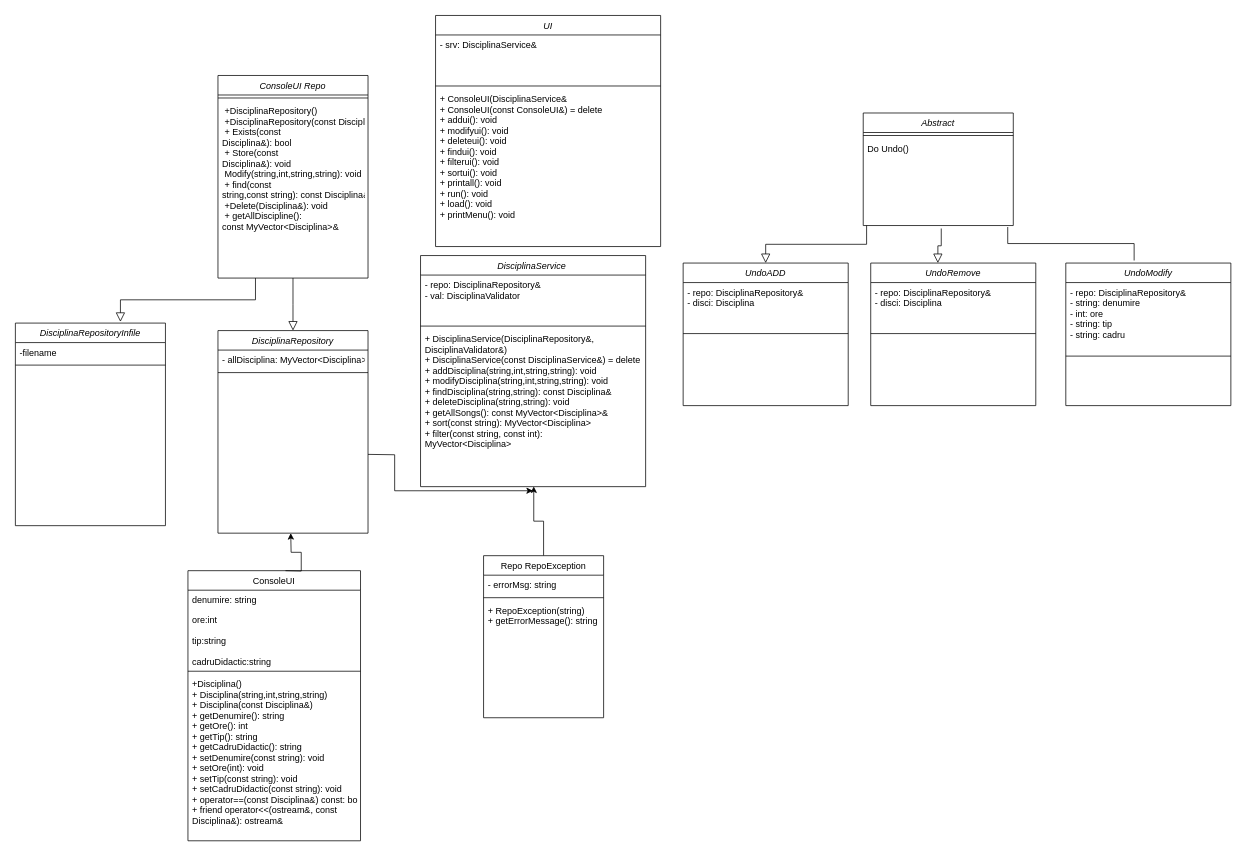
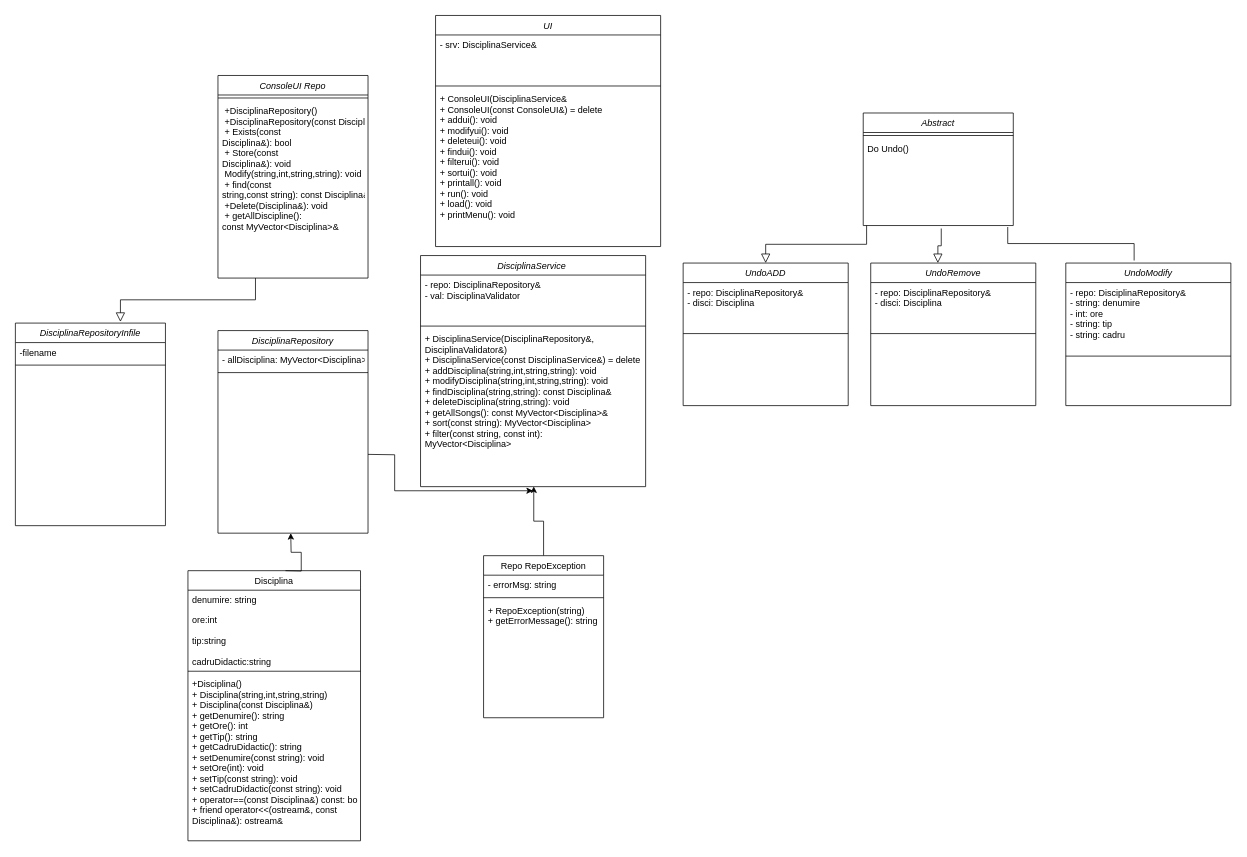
  <mxCell id="0" />
  <mxCell id="1" parent="0" />
  <mxCell id="2" value="DisciplinaRepository" style="swimlane;fontStyle=2;align=center;verticalAlign=top;childLayout=stackLayout;horizontal=1;startSize=26;horizontalStack=0;resizeParent=1;resizeLast=0;collapsible=1;marginBottom=0;rounded=0;shadow=0;strokeWidth=1;" parent="1" vertex="1"><mxGeometry x="290" y="440" width="200" height="270" as="geometry"><mxRectangle x="230" y="140" width="160" height="26" as="alternateBounds" /></mxGeometry></mxCell>
  <mxCell id="3" value="- allDisciplina: MyVector&lt;Disciplina&gt;" style="text;align=left;verticalAlign=top;spacingLeft=4;spacingRight=4;overflow=hidden;rotatable=0;points=[[0,0.5],[1,0.5]];portConstraint=eastwest;rounded=0;shadow=0;html=0;" parent="2" vertex="1"><mxGeometry y="26" width="200" height="26" as="geometry" /></mxCell>
  <mxCell id="4" value="" style="line;html=1;strokeWidth=1;align=left;verticalAlign=middle;spacingTop=-1;spacingLeft=3;spacingRight=3;rotatable=0;labelPosition=right;points=[];portConstraint=eastwest;" parent="2" vertex="1"><mxGeometry y="52" width="200" height="8" as="geometry" /></mxCell>
- <mxCell id="5" value="ConsoleUI" style="swimlane;fontStyle=0;align=center;verticalAlign=top;childLayout=stackLayout;horizontal=1;startSize=26;horizontalStack=0;resizeParent=1;resizeLast=0;collapsible=1;marginBottom=0;rounded=0;shadow=0;strokeWidth=1;" parent="1" vertex="1"><mxGeometry x="250" y="760" width="230" height="360" as="geometry"><mxRectangle x="130" y="380" width="160" height="26" as="alternateBounds" /></mxGeometry></mxCell>
+ <mxCell id="5" value="Disciplina" style="swimlane;fontStyle=0;align=center;verticalAlign=top;childLayout=stackLayout;horizontal=1;startSize=26;horizontalStack=0;resizeParent=1;resizeLast=0;collapsible=1;marginBottom=0;rounded=0;shadow=0;strokeWidth=1;" parent="1" vertex="1"><mxGeometry x="250" y="760" width="230" height="360" as="geometry"><mxRectangle x="130" y="380" width="160" height="26" as="alternateBounds" /></mxGeometry></mxCell>
  <mxCell id="6" style="edgeStyle=orthogonalEdgeStyle;rounded=0;orthogonalLoop=1;jettySize=auto;html=1;entryX=0.503;entryY=0.999;entryDx=0;entryDy=0;entryPerimeter=0;" edge="1" parent="5"><mxGeometry relative="1" as="geometry"><mxPoint x="137" y="-50" as="targetPoint" /><mxPoint x="130" as="sourcePoint" /></mxGeometry></mxCell>
  <mxCell id="7" value="denumire: string" style="text;align=left;verticalAlign=top;spacingLeft=4;spacingRight=4;overflow=hidden;rotatable=0;points=[[0,0.5],[1,0.5]];portConstraint=eastwest;" parent="5" vertex="1"><mxGeometry y="26" width="230" height="26" as="geometry" /></mxCell>
  <mxCell id="8" value="ore:int&#10;&#10;tip:string&#10;&#10;cadruDidactic:string" style="text;align=left;verticalAlign=top;spacingLeft=4;spacingRight=4;overflow=hidden;rotatable=0;points=[[0,0.5],[1,0.5]];portConstraint=eastwest;rounded=0;shadow=0;html=0;" parent="5" vertex="1"><mxGeometry y="52" width="230" height="78" as="geometry" /></mxCell>
  <mxCell id="9" value="" style="line;html=1;strokeWidth=1;align=left;verticalAlign=middle;spacingTop=-1;spacingLeft=3;spacingRight=3;rotatable=0;labelPosition=right;points=[];portConstraint=eastwest;" parent="5" vertex="1"><mxGeometry y="130" width="230" height="8" as="geometry" /></mxCell>
  <mxCell id="10" value="+Disciplina()                      &#10;+ Disciplina(string,int,string,string)&#10;+ Disciplina(const Disciplina&amp;)     &#10;+ getDenumire(): string             &#10;+ getOre(): int&#10;+ getTip(): string                 &#10;+ getCadruDidactic(): string&#10;+ setDenumire(const string): void   &#10;+ setOre(int): void                 &#10;+ setTip(const string): void        &#10;+ setCadruDidactic(const string): void&#10;+ operator==(const Disciplina&amp;) const: bool&#10;+ friend operator&lt;&lt;(ostream&amp;, const&#10;Disciplina&amp;): ostream&amp; " style="text;align=left;verticalAlign=top;spacingLeft=4;spacingRight=4;overflow=hidden;rotatable=0;points=[[0,0.5],[1,0.5]];portConstraint=eastwest;" parent="5" vertex="1"><mxGeometry y="138" width="230" height="222" as="geometry" /></mxCell>
  <mxCell id="11" style="edgeStyle=orthogonalEdgeStyle;rounded=0;orthogonalLoop=1;jettySize=auto;html=1;entryX=0.503;entryY=0.999;entryDx=0;entryDy=0;entryPerimeter=0;" parent="1" source="12" target="19" edge="1"><mxGeometry relative="1" as="geometry"><mxPoint x="680" y="530" as="targetPoint" /></mxGeometry></mxCell>
  <mxCell id="12" value="Repo RepoException" style="swimlane;fontStyle=0;align=center;verticalAlign=top;childLayout=stackLayout;horizontal=1;startSize=26;horizontalStack=0;resizeParent=1;resizeLast=0;collapsible=1;marginBottom=0;rounded=0;shadow=0;strokeWidth=1;" parent="1" vertex="1"><mxGeometry x="644" y="740" width="160" height="216" as="geometry"><mxRectangle x="550" y="140" width="160" height="26" as="alternateBounds" /></mxGeometry></mxCell>
  <mxCell id="13" value="- errorMsg: string" style="text;align=left;verticalAlign=top;spacingLeft=4;spacingRight=4;overflow=hidden;rotatable=0;points=[[0,0.5],[1,0.5]];portConstraint=eastwest;rounded=0;shadow=0;html=0;" parent="12" vertex="1"><mxGeometry y="26" width="160" height="26" as="geometry" /></mxCell>
  <mxCell id="14" value="" style="line;html=1;strokeWidth=1;align=left;verticalAlign=middle;spacingTop=-1;spacingLeft=3;spacingRight=3;rotatable=0;labelPosition=right;points=[];portConstraint=eastwest;" parent="12" vertex="1"><mxGeometry y="52" width="160" height="8" as="geometry" /></mxCell>
  <mxCell id="15" value="+ RepoException(string)&#10;+ getErrorMessage(): string" style="text;align=left;verticalAlign=top;spacingLeft=4;spacingRight=4;overflow=hidden;rotatable=0;points=[[0,0.5],[1,0.5]];portConstraint=eastwest;" parent="12" vertex="1"><mxGeometry y="60" width="160" height="80" as="geometry" /></mxCell>
  <mxCell id="16" value="DisciplinaService " style="swimlane;fontStyle=2;align=center;verticalAlign=top;childLayout=stackLayout;horizontal=1;startSize=26;horizontalStack=0;resizeParent=1;resizeLast=0;collapsible=1;marginBottom=0;rounded=0;shadow=0;strokeWidth=1;" parent="1" vertex="1"><mxGeometry x="560" y="340" width="300" height="308" as="geometry"><mxRectangle x="230" y="140" width="160" height="26" as="alternateBounds" /></mxGeometry></mxCell>
  <mxCell id="17" value="- repo: DisciplinaRepository&amp;&#10;- val: DisciplinaValidator" style="text;align=left;verticalAlign=top;spacingLeft=4;spacingRight=4;overflow=hidden;rotatable=0;points=[[0,0.5],[1,0.5]];portConstraint=eastwest;rounded=0;shadow=0;html=0;" parent="16" vertex="1"><mxGeometry y="26" width="300" height="64" as="geometry" /></mxCell>
  <mxCell id="18" value="" style="line;html=1;strokeWidth=1;align=left;verticalAlign=middle;spacingTop=-1;spacingLeft=3;spacingRight=3;rotatable=0;labelPosition=right;points=[];portConstraint=eastwest;" parent="16" vertex="1"><mxGeometry y="90" width="300" height="8" as="geometry" /></mxCell>
  <mxCell id="19" value="+ DisciplinaService(DisciplinaRepository&amp;,&#10;DisciplinaValidator&amp;)&#10;+ DisciplinaService(const DisciplinaService&amp;) = delete&#10;+ addDisciplina(string,int,string,string): void&#10;+ modifyDisciplina(string,int,string,string): void&#10;+ findDisciplina(string,string): const Disciplina&amp;&#10;+ deleteDisciplina(string,string): void&#10;+ getAllSongs(): const MyVector&lt;Disciplina&gt;&amp;&#10;+ sort(const string): MyVector&lt;Disciplina&gt;&#10;+ filter(const string, const int):&#10;MyVector&lt;Disciplina&gt; " style="text;align=left;verticalAlign=top;spacingLeft=4;spacingRight=4;overflow=hidden;rotatable=0;points=[[0,0.5],[1,0.5]];portConstraint=eastwest;" parent="16" vertex="1"><mxGeometry y="98" width="300" height="210" as="geometry" /></mxCell>
  <mxCell id="20" style="edgeStyle=orthogonalEdgeStyle;rounded=0;orthogonalLoop=1;jettySize=auto;html=1;entryX=0.499;entryY=1.026;entryDx=0;entryDy=0;entryPerimeter=0;" parent="1" target="19" edge="1"><mxGeometry relative="1" as="geometry"><mxPoint x="490" y="605" as="sourcePoint" /></mxGeometry></mxCell>
  <mxCell id="21" value="UI" style="swimlane;fontStyle=2;align=center;verticalAlign=top;childLayout=stackLayout;horizontal=1;startSize=26;horizontalStack=0;resizeParent=1;resizeLast=0;collapsible=1;marginBottom=0;rounded=0;shadow=0;strokeWidth=1;" parent="1" vertex="1"><mxGeometry x="580" y="20" width="300" height="308" as="geometry"><mxRectangle x="230" y="140" width="160" height="26" as="alternateBounds" /></mxGeometry></mxCell>
  <mxCell id="22" value="- srv: DisciplinaService&amp;" style="text;align=left;verticalAlign=top;spacingLeft=4;spacingRight=4;overflow=hidden;rotatable=0;points=[[0,0.5],[1,0.5]];portConstraint=eastwest;rounded=0;shadow=0;html=0;" parent="21" vertex="1"><mxGeometry y="26" width="300" height="64" as="geometry" /></mxCell>
  <mxCell id="23" value="" style="line;html=1;strokeWidth=1;align=left;verticalAlign=middle;spacingTop=-1;spacingLeft=3;spacingRight=3;rotatable=0;labelPosition=right;points=[];portConstraint=eastwest;" parent="21" vertex="1"><mxGeometry y="90" width="300" height="8" as="geometry" /></mxCell>
  <mxCell id="24" value="+ ConsoleUI(DisciplinaService&amp;&#10;+ ConsoleUI(const ConsoleUI&amp;) = delete&#10;+ addui(): void  &#10;+ modifyui(): void&#10;+ deleteui(): void&#10;+ findui(): void    &#10;+ filterui(): void   &#10;+ sortui(): void    &#10;+ printall(): void  &#10;+ run(): void         &#10;+ load(): void      &#10;+ printMenu(): void&#10;&#10;&#10; " style="text;align=left;verticalAlign=top;spacingLeft=4;spacingRight=4;overflow=hidden;rotatable=0;points=[[0,0.5],[1,0.5]];portConstraint=eastwest;" parent="21" vertex="1"><mxGeometry y="98" width="300" height="210" as="geometry" /></mxCell>
  <mxCell id="25" value="Abstract" style="swimlane;fontStyle=2;align=center;verticalAlign=top;childLayout=stackLayout;horizontal=1;startSize=26;horizontalStack=0;resizeParent=1;resizeLast=0;collapsible=1;marginBottom=0;rounded=0;shadow=0;strokeWidth=1;" vertex="1" parent="1"><mxGeometry x="1150" y="150" width="200" height="150" as="geometry"><mxRectangle x="230" y="140" width="160" height="26" as="alternateBounds" /></mxGeometry></mxCell>
  <mxCell id="26" value="" style="line;html=1;strokeWidth=1;align=left;verticalAlign=middle;spacingTop=-1;spacingLeft=3;spacingRight=3;rotatable=0;labelPosition=right;points=[];portConstraint=eastwest;" vertex="1" parent="25"><mxGeometry y="26" width="200" height="8" as="geometry" /></mxCell>
  <mxCell id="27" value="Do Undo()" style="text;align=left;verticalAlign=top;spacingLeft=4;spacingRight=4;overflow=hidden;rotatable=0;points=[[0,0.5],[1,0.5]];portConstraint=eastwest;" vertex="1" parent="25"><mxGeometry y="34" width="200" height="116" as="geometry" /></mxCell>
  <mxCell id="28" value="UndoADD" style="swimlane;fontStyle=2;align=center;verticalAlign=top;childLayout=stackLayout;horizontal=1;startSize=26;horizontalStack=0;resizeParent=1;resizeLast=0;collapsible=1;marginBottom=0;rounded=0;shadow=0;strokeWidth=1;" vertex="1" parent="1"><mxGeometry x="910" y="350" width="220" height="190" as="geometry"><mxRectangle x="230" y="140" width="160" height="26" as="alternateBounds" /></mxGeometry></mxCell>
  <mxCell id="29" value="- repo: DisciplinaRepository&amp;&#10;- disci: Disciplina" style="text;align=left;verticalAlign=top;spacingLeft=4;spacingRight=4;overflow=hidden;rotatable=0;points=[[0,0.5],[1,0.5]];portConstraint=eastwest;rounded=0;shadow=0;html=0;" vertex="1" parent="28"><mxGeometry y="26" width="220" height="64" as="geometry" /></mxCell>
  <mxCell id="30" value="" style="line;html=1;strokeWidth=1;align=left;verticalAlign=middle;spacingTop=-1;spacingLeft=3;spacingRight=3;rotatable=0;labelPosition=right;points=[];portConstraint=eastwest;" vertex="1" parent="28"><mxGeometry y="90" width="220" height="8" as="geometry" /></mxCell>
  <mxCell id="31" value="UndoRemove" style="swimlane;fontStyle=2;align=center;verticalAlign=top;childLayout=stackLayout;horizontal=1;startSize=26;horizontalStack=0;resizeParent=1;resizeLast=0;collapsible=1;marginBottom=0;rounded=0;shadow=0;strokeWidth=1;" vertex="1" parent="1"><mxGeometry x="1160" y="350" width="220" height="190" as="geometry"><mxRectangle x="230" y="140" width="160" height="26" as="alternateBounds" /></mxGeometry></mxCell>
  <mxCell id="32" value="- repo: DisciplinaRepository&amp;&#10;- disci: Disciplina" style="text;align=left;verticalAlign=top;spacingLeft=4;spacingRight=4;overflow=hidden;rotatable=0;points=[[0,0.5],[1,0.5]];portConstraint=eastwest;rounded=0;shadow=0;html=0;" vertex="1" parent="31"><mxGeometry y="26" width="220" height="64" as="geometry" /></mxCell>
  <mxCell id="33" value="" style="line;html=1;strokeWidth=1;align=left;verticalAlign=middle;spacingTop=-1;spacingLeft=3;spacingRight=3;rotatable=0;labelPosition=right;points=[];portConstraint=eastwest;" vertex="1" parent="31"><mxGeometry y="90" width="220" height="8" as="geometry" /></mxCell>
  <mxCell id="34" value="UndoModify" style="swimlane;fontStyle=2;align=center;verticalAlign=top;childLayout=stackLayout;horizontal=1;startSize=26;horizontalStack=0;resizeParent=1;resizeLast=0;collapsible=1;marginBottom=0;rounded=0;shadow=0;strokeWidth=1;" vertex="1" parent="1"><mxGeometry x="1420" y="350" width="220" height="190" as="geometry"><mxRectangle x="230" y="140" width="160" height="26" as="alternateBounds" /></mxGeometry></mxCell>
  <mxCell id="35" value="- repo: DisciplinaRepository&amp;&#10;- string: denumire&#10;- int: ore&#10;- string: tip&#10;- string: cadru&#10;" style="text;align=left;verticalAlign=top;spacingLeft=4;spacingRight=4;overflow=hidden;rotatable=0;points=[[0,0.5],[1,0.5]];portConstraint=eastwest;rounded=0;shadow=0;html=0;" vertex="1" parent="34"><mxGeometry y="26" width="220" height="94" as="geometry" /></mxCell>
  <mxCell id="36" value="" style="line;html=1;strokeWidth=1;align=left;verticalAlign=middle;spacingTop=-1;spacingLeft=3;spacingRight=3;rotatable=0;labelPosition=right;points=[];portConstraint=eastwest;" vertex="1" parent="34"><mxGeometry y="120" width="220" height="8" as="geometry" /></mxCell>
  <mxCell id="37" value="ConsoleUI Repo" style="swimlane;fontStyle=2;align=center;verticalAlign=top;childLayout=stackLayout;horizontal=1;startSize=26;horizontalStack=0;resizeParent=1;resizeLast=0;collapsible=1;marginBottom=0;rounded=0;shadow=0;strokeWidth=1;" vertex="1" parent="1"><mxGeometry x="290" y="100" width="200" height="270" as="geometry"><mxRectangle x="230" y="140" width="160" height="26" as="alternateBounds" /></mxGeometry></mxCell>
  <mxCell id="38" value="" style="line;html=1;strokeWidth=1;align=left;verticalAlign=middle;spacingTop=-1;spacingLeft=3;spacingRight=3;rotatable=0;labelPosition=right;points=[];portConstraint=eastwest;" vertex="1" parent="37"><mxGeometry y="26" width="200" height="8" as="geometry" /></mxCell>
  <mxCell id="39" value=" +DisciplinaRepository()&#10; +DisciplinaRepository(const DisciplinaRepository&amp;) = delete&#10; + Exists(const&#10;Disciplina&amp;): bool&#10; + Store(const&#10;Disciplina&amp;): void&#10; Modify(string,int,string,string): void&#10; + find(const&#10;string,const string): const Disciplina&amp;&#10; +Delete(Disciplina&amp;): void&#10; + getAllDiscipline():&#10;const MyVector&lt;Disciplina&gt;&amp; " style="text;align=left;verticalAlign=top;spacingLeft=4;spacingRight=4;overflow=hidden;rotatable=0;points=[[0,0.5],[1,0.5]];portConstraint=eastwest;" vertex="1" parent="37"><mxGeometry y="34" width="200" height="210" as="geometry" /></mxCell>
- <mxCell id="40" value="" style="endArrow=block;endSize=10;endFill=0;shadow=0;strokeWidth=1;rounded=0;curved=0;edgeStyle=elbowEdgeStyle;elbow=vertical;entryX=0.5;entryY=0;entryDx=0;entryDy=0;exitX=0.5;exitY=1;exitDx=0;exitDy=0;" edge="1" parent="1" source="37" target="2"><mxGeometry width="160" relative="1" as="geometry"><mxPoint x="375" y="770" as="sourcePoint" /><mxPoint x="400" y="720" as="targetPoint" /></mxGeometry></mxCell>
  <mxCell id="41" value="" style="endArrow=block;endSize=10;endFill=0;shadow=0;strokeWidth=1;rounded=0;curved=0;edgeStyle=elbowEdgeStyle;elbow=vertical;entryX=0.5;entryY=0;entryDx=0;entryDy=0;exitX=0.52;exitY=1.034;exitDx=0;exitDy=0;exitPerimeter=0;" edge="1" parent="1" source="27"><mxGeometry width="160" relative="1" as="geometry"><mxPoint x="1249.5" y="280" as="sourcePoint" /><mxPoint x="1249.5" y="350" as="targetPoint" /></mxGeometry></mxCell>
  <mxCell id="42" value="" style="endArrow=block;endSize=10;endFill=0;shadow=0;strokeWidth=1;rounded=0;curved=0;edgeStyle=elbowEdgeStyle;elbow=vertical;exitX=0.52;exitY=1.034;exitDx=0;exitDy=0;exitPerimeter=0;" edge="1" parent="1" target="28"><mxGeometry width="160" relative="1" as="geometry"><mxPoint x="1154.5" y="300" as="sourcePoint" /><mxPoint x="1150" y="346" as="targetPoint" /></mxGeometry></mxCell>
  <mxCell id="43" value="" style="endArrow=none;endSize=10;endFill=0;shadow=0;strokeWidth=1;rounded=0;curved=0;edgeStyle=elbowEdgeStyle;elbow=vertical;entryX=0.414;entryY=-0.018;entryDx=0;entryDy=0;exitX=0.963;exitY=1.017;exitDx=0;exitDy=0;exitPerimeter=0;entryPerimeter=0;" edge="1" parent="1" source="27" target="34"><mxGeometry width="160" relative="1" as="geometry"><mxPoint x="1274" y="324" as="sourcePoint" /><mxPoint x="1269.5" y="370" as="targetPoint" /></mxGeometry></mxCell>
  <mxCell id="44" value="DisciplinaRepositoryInfile" style="swimlane;fontStyle=2;align=center;verticalAlign=top;childLayout=stackLayout;horizontal=1;startSize=26;horizontalStack=0;resizeParent=1;resizeLast=0;collapsible=1;marginBottom=0;rounded=0;shadow=0;strokeWidth=1;" vertex="1" parent="1"><mxGeometry x="20" y="430" width="200" height="270" as="geometry"><mxRectangle x="230" y="140" width="160" height="26" as="alternateBounds" /></mxGeometry></mxCell>
  <mxCell id="45" value="-filename" style="text;align=left;verticalAlign=top;spacingLeft=4;spacingRight=4;overflow=hidden;rotatable=0;points=[[0,0.5],[1,0.5]];portConstraint=eastwest;rounded=0;shadow=0;html=0;" vertex="1" parent="44"><mxGeometry y="26" width="200" height="26" as="geometry" /></mxCell>
  <mxCell id="46" value="" style="line;html=1;strokeWidth=1;align=left;verticalAlign=middle;spacingTop=-1;spacingLeft=3;spacingRight=3;rotatable=0;labelPosition=right;points=[];portConstraint=eastwest;" vertex="1" parent="44"><mxGeometry y="52" width="200" height="8" as="geometry" /></mxCell>
  <mxCell id="47" value="" style="endArrow=block;endSize=10;endFill=0;shadow=0;strokeWidth=1;rounded=0;curved=0;edgeStyle=elbowEdgeStyle;elbow=vertical;entryX=0.7;entryY=-0.006;entryDx=0;entryDy=0;exitX=0.25;exitY=1;exitDx=0;exitDy=0;entryPerimeter=0;" edge="1" parent="1" source="37" target="44"><mxGeometry width="160" relative="1" as="geometry"><mxPoint x="400" y="380" as="sourcePoint" /><mxPoint x="400" y="450" as="targetPoint" /></mxGeometry></mxCell>
